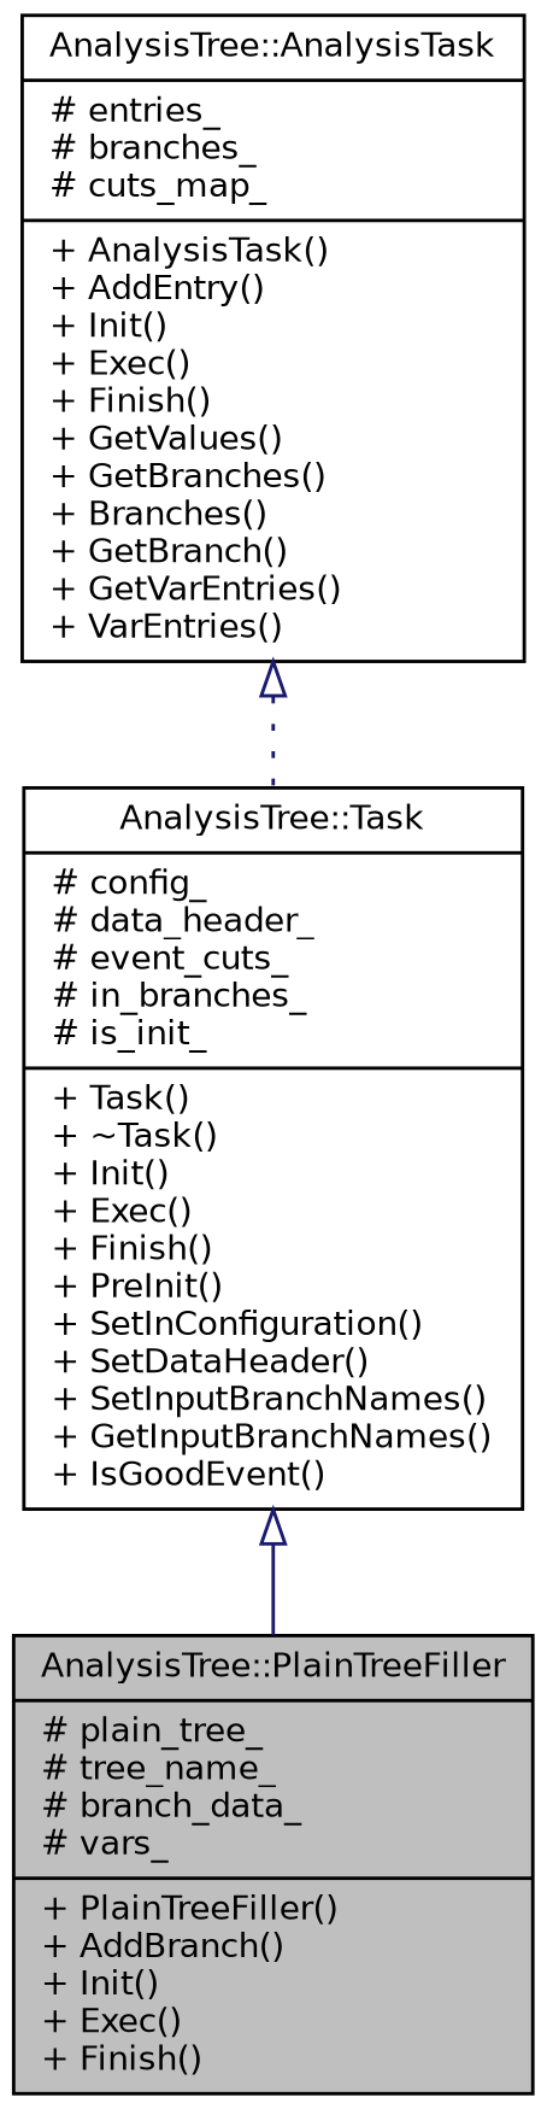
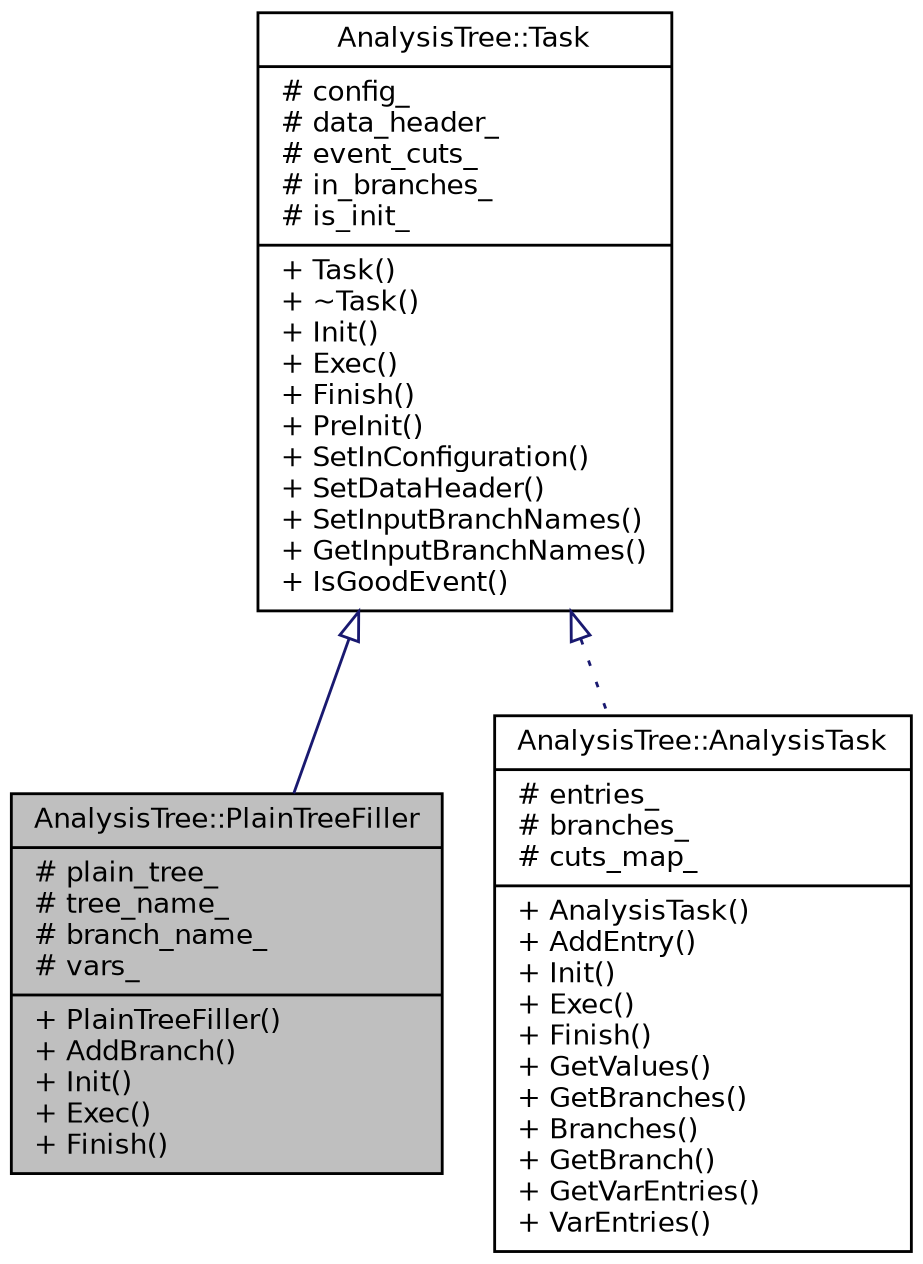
  digraph {
    node [color=black fillcolor=white fontname=Helvetica fontsize=10 shape=record style=filled]
    edge [arrowtail=onormal color=midnightblue dir=back fontname=Helvetica fontsize=10 labelfontname=Helvetica labelfontsize=10]
-   n1 [fillcolor=grey75 fontcolor=black height=0.2 label="{AnalysisTree::PlainTreeFiller\n|# plain_tree_\l# tree_name_\l# branch_data_\l# vars_\l|+ PlainTreeFiller()\l+ AddBranch()\l+ Init()\l+ Exec()\l+ Finish()\l}" width=0.4]
+   n1 [fillcolor=grey75 fontcolor=black height=0.2 label="{AnalysisTree::PlainTreeFiller\n|# plain_tree_\l# tree_name_\l# branch_name_\l# vars_\l|+ PlainTreeFiller()\l+ AddBranch()\l+ Init()\l+ Exec()\l+ Finish()\l}" width=0.4]
    n2 [height=0.2 label="{AnalysisTree::AnalysisTask\n|# entries_\l# branches_\l# cuts_map_\l|+ AnalysisTask()\l+ AddEntry()\l+ Init()\l+ Exec()\l+ Finish()\l+ GetValues()\l+ GetBranches()\l+ Branches()\l+ GetBranch()\l+ GetVarEntries()\l+ VarEntries()\l}" width=0.4]
    n3 [height=0.2 label="{AnalysisTree::Task\n|# config_\l# data_header_\l# event_cuts_\l# in_branches_\l# is_init_\l|+ Task()\l+ ~Task()\l+ Init()\l+ Exec()\l+ Finish()\l+ PreInit()\l+ SetInConfiguration()\l+ SetDataHeader()\l+ SetInputBranchNames()\l+ GetInputBranchNames()\l+ IsGoodEvent()\l}" width=0.4]
    n3 -> n1 [style=solid]
-   n2 -> n3 [style=dotted]
+   n3 -> n2 [style=dotted]
  }
